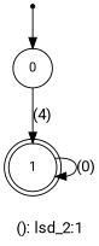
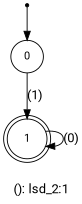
  digraph {
    label="(): lsd_2:1"
    rankdir=TB
    fontname=Roboto
    node [fontsize=12 fontname=Roboto]
    edge [fontname=Roboto]
    n1 [label=0 shape=circle]
    n2 [label=1 shape=doublecircle]
    n3 [label=1 shape=point]
-   n1 -> n2 [label="(4)"]
+   n1 -> n2 [label="(1)"]
    n2 -> n2 [label="(0)"]
    n3 -> n1
  }
